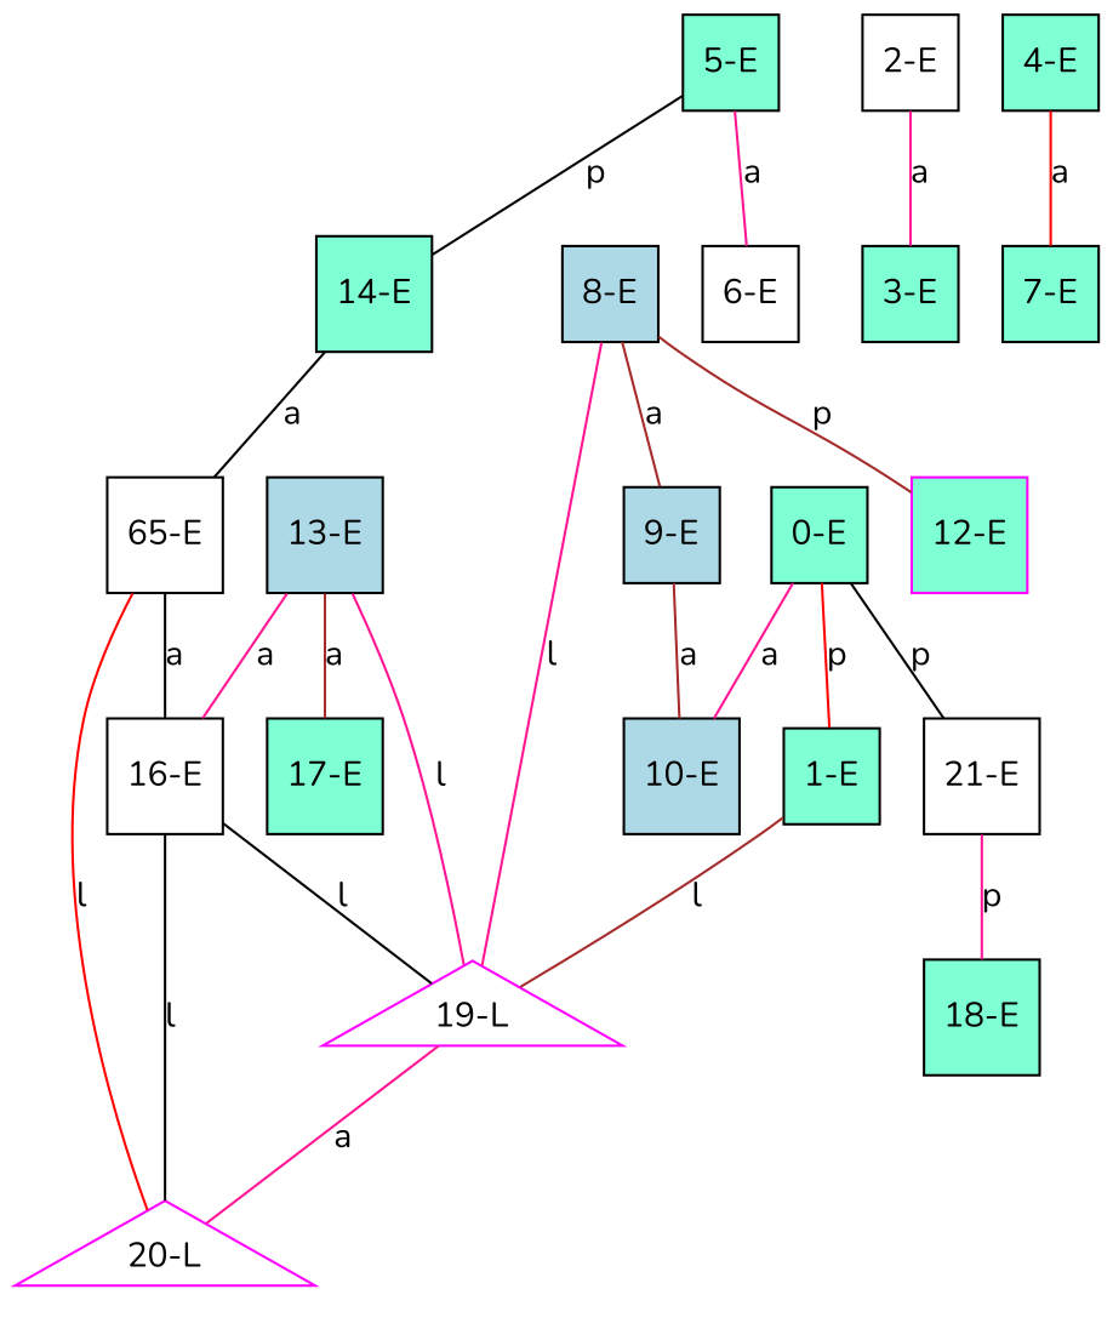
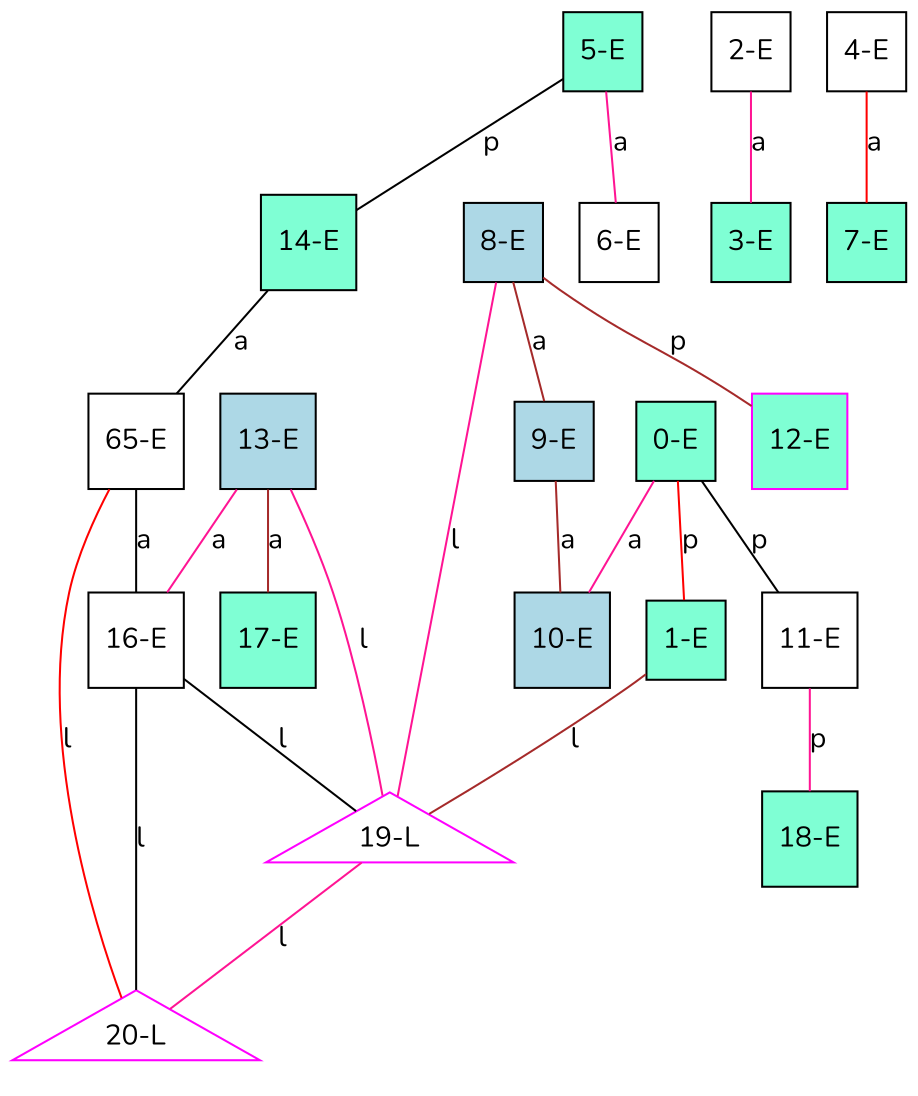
  graph {
    fontname=Nunito
    node [color=black fillcolor=aquamarine fontname=Nunito shape=square style=filled]
    edge [color=deeppink fontname=Nunito]
    n1 [label="0-E"]
    n2 [label="1-E"]
    n3 [fillcolor=lightblue label="10-E"]
-   n4 [fillcolor=white label="21-E"]
+   n4 [fillcolor=white label="11-E"]
    n5 [color=magenta fillcolor=white label="19-L" shape=triangle]
    n6 [label="18-E"]
    n7 [color=magenta fillcolor=white label="20-L" shape=triangle]
    n8 [fillcolor=white label="2-E"]
    n9 [label="3-E"]
-   n10 [label="4-E"]
+   n10 [fillcolor=white label="4-E"]
    n11 [label="7-E"]
    n12 [label="5-E"]
    n13 [fillcolor=white label="6-E"]
    n14 [label="14-E"]
    n15 [fillcolor=white label="65-E"]
    n16 [fillcolor=lightblue label="8-E"]
    n17 [fillcolor=lightblue label="9-E"]
    n18 [color=magenta label="12-E"]
    n19 [fillcolor=lightblue label="13-E"]
    n20 [fillcolor=white label="16-E"]
    n21 [label="17-E"]
    n1 -- n2 [color=red label=p]
    n1 -- n3 [label=a]
    n1 -- n4 [color=black label=p]
    n2 -- n5 [color=brown label=l]
    n4 -- n6 [label=p]
-   n5 -- n7 [label=a]
+   n5 -- n7 [label=l]
    n8 -- n9 [label=a]
    n10 -- n11 [color=red label=a]
    n12 -- n13 [label=a]
    n12 -- n14 [color=black label=p]
    n14 -- n15 [color=black label=a]
    n15 -- n7 [color=red label=l]
    n15 -- n20 [color=black label=a]
    n16 -- n5 [label=l]
    n16 -- n17 [color=brown label=a]
    n16 -- n18 [color=brown label=p]
    n17 -- n3 [color=brown label=a]
    n19 -- n5 [label=l]
    n19 -- n20 [label=a]
    n19 -- n21 [color=brown label=a]
    n20 -- n5 [color=black label=l]
    n20 -- n7 [color=black label=l]
  }
